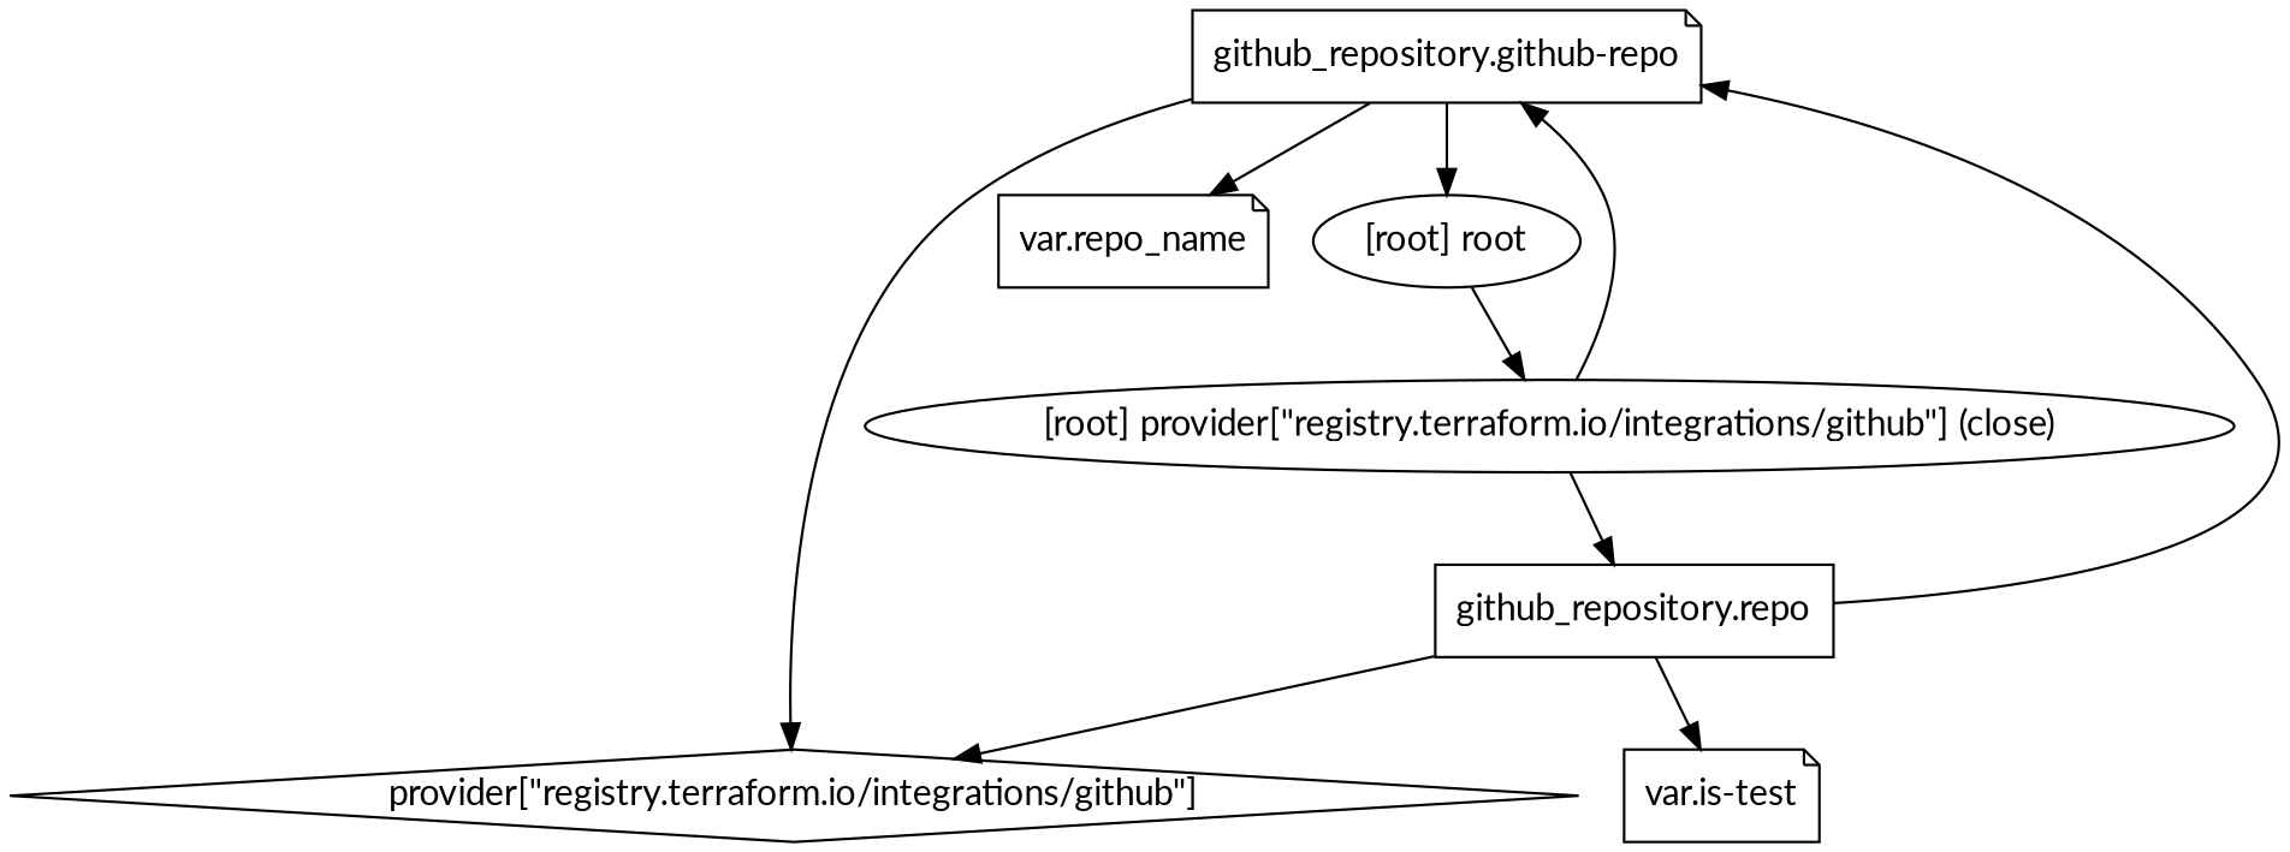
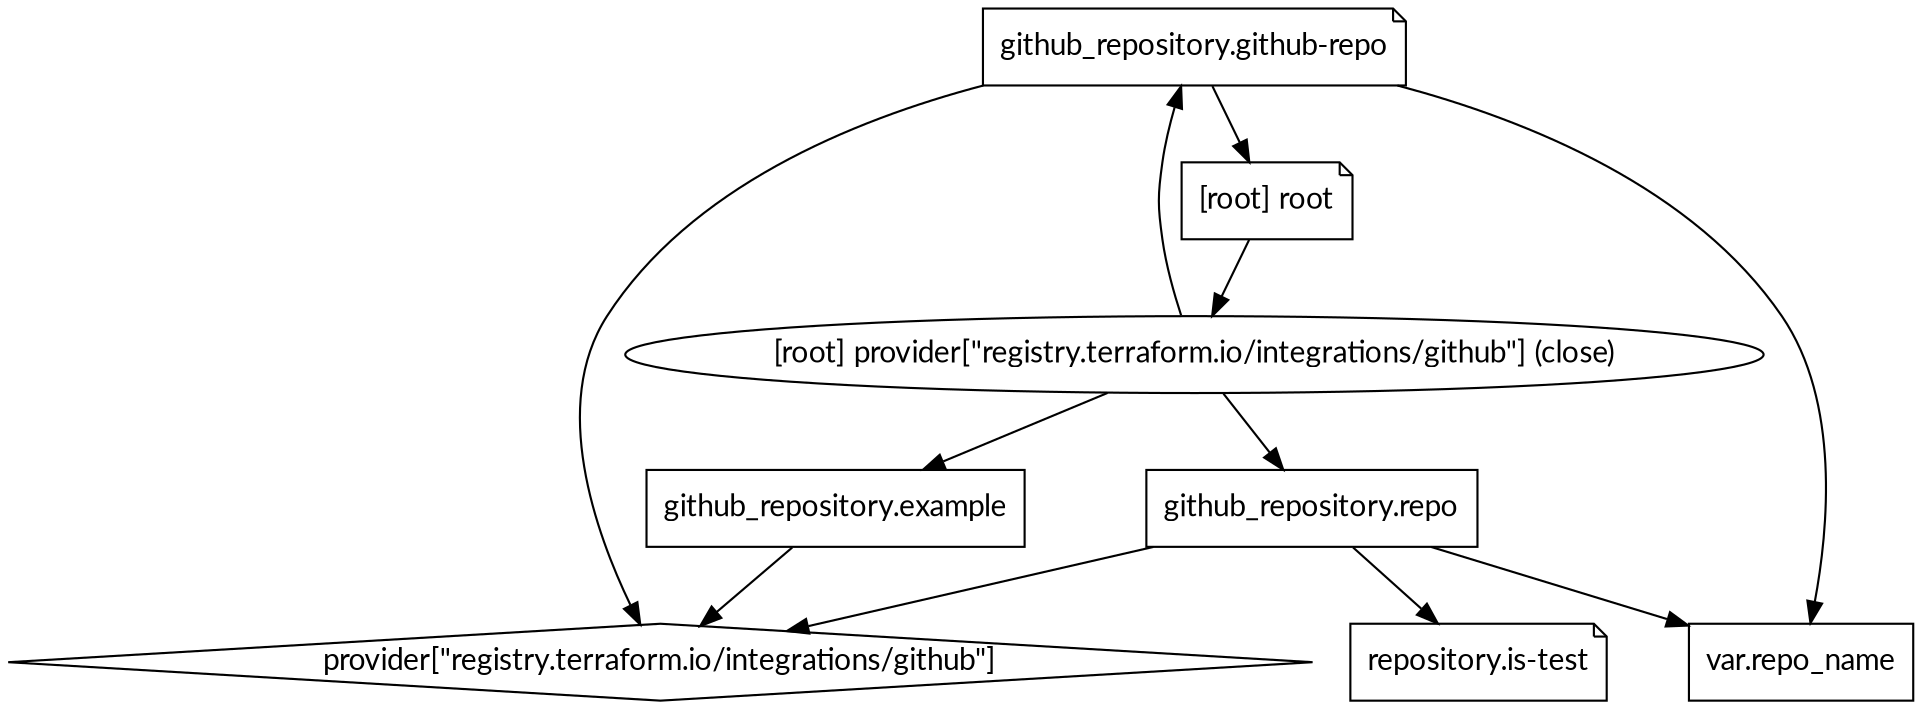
  digraph {
    compound=true
    fontname=Lato
    newrank=true
    node [fontname=Lato shape=note]
    edge [fontname=Lato]
+   n1 [label="github_repository.example" shape=box]
    n2 [label="provider[\"registry.terraform.io/integrations/github\"]" shape=diamond]
    n3 [label="github_repository.github-repo"]
-   n4 [label="var.is-test"]
-   n5 [label="var.repo_name"]
+   n4 [label="repository.is-test"]
+   n5 [label="var.repo_name" shape=box]
    n6 [label="github_repository.repo" shape=box]
    "[root] provider[\"registry.terraform.io/integrations/github\"] (close)" [shape=""]
-   "[root] root" [shape=""]
+   "[root] root"
    subgraph sub_1 {
+     n1
      n2
      n3
      n4
      n5
      n6
      "[root] provider[\"registry.terraform.io/integrations/github\"] (close)"
      "[root] root"
    }
+   n1 -> n2
    n3 -> n2
    n3 -> n5
    n3 -> "[root] root"
    n6 -> n2
    n6 -> n4
-   n6 -> n3
+   n6 -> n5
+   "[root] provider[\"registry.terraform.io/integrations/github\"] (close)" -> n1
    "[root] provider[\"registry.terraform.io/integrations/github\"] (close)" -> n3
    "[root] provider[\"registry.terraform.io/integrations/github\"] (close)" -> n6
    "[root] root" -> "[root] provider[\"registry.terraform.io/integrations/github\"] (close)"
  }
